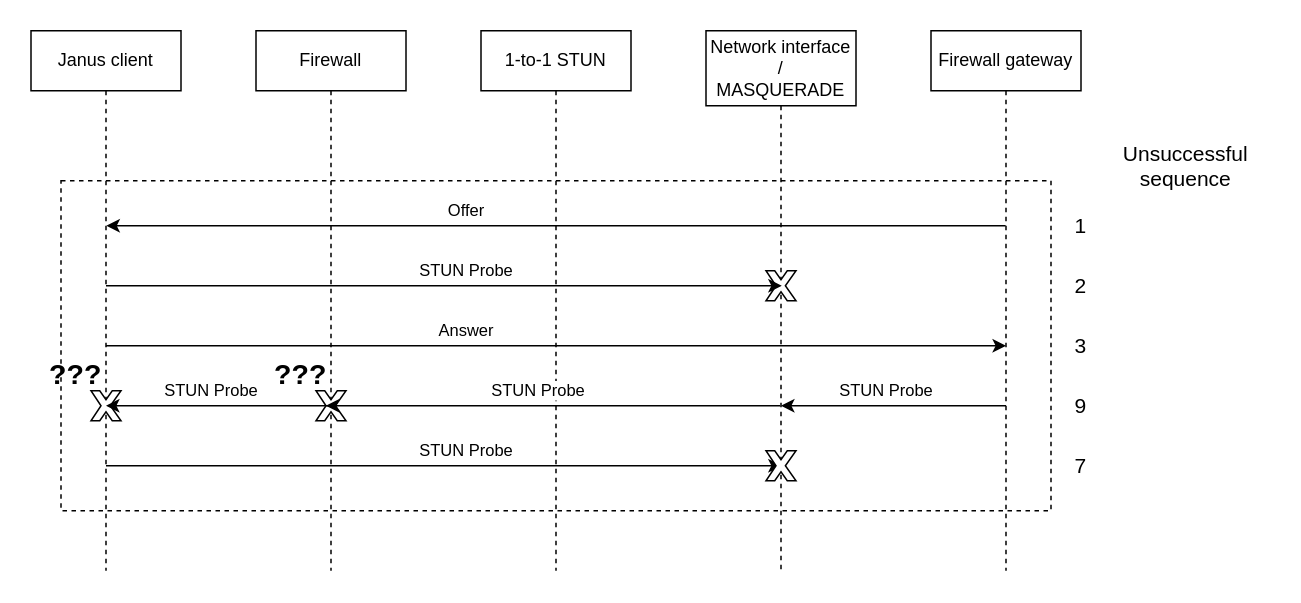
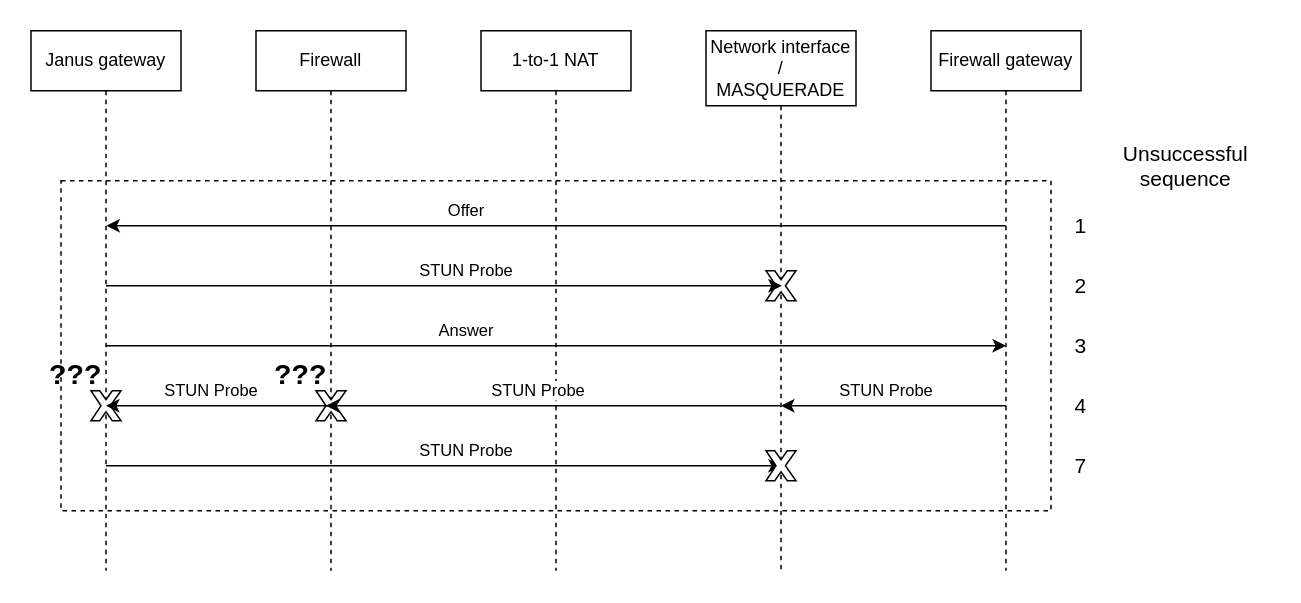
  <mxCell id="0" />
  <mxCell id="1" parent="0" />
  <mxCell id="2" value="" style="rounded=0;whiteSpace=wrap;html=1;fillColor=none;dashed=1;" vertex="1" parent="1"><mxGeometry x="40" y="120" width="660" height="220" as="geometry" /></mxCell>
- <mxCell id="3" value="Janus client" style="shape=umlLifeline;perimeter=lifelinePerimeter;whiteSpace=wrap;html=1;container=1;collapsible=0;recursiveResize=0;outlineConnect=0;" vertex="1" parent="1"><mxGeometry x="20" y="20" width="100" height="360" as="geometry" /></mxCell>
+ <mxCell id="3" value="Janus gateway" style="shape=umlLifeline;perimeter=lifelinePerimeter;whiteSpace=wrap;html=1;container=1;collapsible=0;recursiveResize=0;outlineConnect=0;" vertex="1" parent="1"><mxGeometry x="20" y="20" width="100" height="360" as="geometry" /></mxCell>
  <mxCell id="4" value="" style="verticalLabelPosition=bottom;verticalAlign=top;html=1;shape=mxgraph.basic.x" vertex="1" parent="3"><mxGeometry x="40" y="240" width="20" height="20" as="geometry" /></mxCell>
  <mxCell id="5" value="Firewall" style="shape=umlLifeline;perimeter=lifelinePerimeter;whiteSpace=wrap;html=1;container=1;collapsible=0;recursiveResize=0;outlineConnect=0;" vertex="1" parent="1"><mxGeometry x="170" y="20" width="100" height="360" as="geometry" /></mxCell>
- <mxCell id="6" value="1-to-1 STUN" style="shape=umlLifeline;perimeter=lifelinePerimeter;whiteSpace=wrap;html=1;container=1;collapsible=0;recursiveResize=0;outlineConnect=0;" vertex="1" parent="1"><mxGeometry x="320" y="20" width="100" height="360" as="geometry" /></mxCell>
+ <mxCell id="6" value="1-to-1 NAT" style="shape=umlLifeline;perimeter=lifelinePerimeter;whiteSpace=wrap;html=1;container=1;collapsible=0;recursiveResize=0;outlineConnect=0;" vertex="1" parent="1"><mxGeometry x="320" y="20" width="100" height="360" as="geometry" /></mxCell>
  <mxCell id="7" value="Network interface&lt;br&gt;/&lt;br&gt;MASQUERADE" style="shape=umlLifeline;perimeter=lifelinePerimeter;whiteSpace=wrap;html=1;container=1;collapsible=0;recursiveResize=0;outlineConnect=0;size=50;" vertex="1" parent="1"><mxGeometry x="470" y="20" width="100" height="360" as="geometry" /></mxCell>
  <mxCell id="8" value="" style="verticalLabelPosition=bottom;verticalAlign=top;html=1;shape=mxgraph.basic.x" vertex="1" parent="7"><mxGeometry x="40" y="160" width="20" height="20" as="geometry" /></mxCell>
  <mxCell id="9" value="Firewall gateway" style="shape=umlLifeline;perimeter=lifelinePerimeter;whiteSpace=wrap;html=1;container=1;collapsible=0;recursiveResize=0;outlineConnect=0;size=40;" vertex="1" parent="1"><mxGeometry x="620" y="20" width="100" height="360" as="geometry" /></mxCell>
  <mxCell id="10" value="STUN Probe" style="endArrow=classic;html=1;" edge="1" parent="1"><mxGeometry x="0.067" y="-10" width="50" height="50" relative="1" as="geometry"><mxPoint x="670" y="270" as="sourcePoint" /><mxPoint x="520" y="270" as="targetPoint" /><mxPoint as="offset" /></mxGeometry></mxCell>
  <mxCell id="11" value="Offer" style="endArrow=classic;html=1;" edge="1" parent="1"><mxGeometry x="0.2" y="-10" width="50" height="50" relative="1" as="geometry"><mxPoint x="669.75" y="150" as="sourcePoint" /><mxPoint x="70.25" y="150" as="targetPoint" /><mxPoint as="offset" /></mxGeometry></mxCell>
  <mxCell id="12" value="STUN Probe" style="endArrow=classic;html=1;" edge="1" parent="1"><mxGeometry x="0.066" y="10" width="50" height="50" relative="1" as="geometry"><mxPoint x="70" y="190" as="sourcePoint" /><mxPoint x="520.5" y="190" as="targetPoint" /><mxPoint as="offset" /></mxGeometry></mxCell>
  <mxCell id="13" value="Answer" style="endArrow=classic;html=1;" edge="1" parent="1"><mxGeometry x="-0.2" y="10" width="50" height="50" relative="1" as="geometry"><mxPoint x="70" y="230" as="sourcePoint" /><mxPoint x="670" y="230" as="targetPoint" /><mxPoint as="offset" /></mxGeometry></mxCell>
  <mxCell id="14" value="STUN Probe" style="endArrow=classic;html=1;" edge="1" parent="1"><mxGeometry x="0.066" y="10" width="50" height="50" relative="1" as="geometry"><mxPoint x="70" y="310" as="sourcePoint" /><mxPoint x="520.5" y="310" as="targetPoint" /><mxPoint as="offset" /></mxGeometry></mxCell>
  <mxCell id="15" value="" style="verticalLabelPosition=bottom;verticalAlign=top;html=1;shape=mxgraph.basic.x" vertex="1" parent="1"><mxGeometry x="510" y="300" width="20" height="20" as="geometry" /></mxCell>
  <mxCell id="16" value="1" style="text;html=1;strokeColor=none;fillColor=none;align=center;verticalAlign=middle;whiteSpace=wrap;rounded=0;fontSize=14;" vertex="1" parent="1"><mxGeometry x="700" y="140" width="40" height="20" as="geometry" /></mxCell>
  <mxCell id="17" value="2" style="text;html=1;strokeColor=none;fillColor=none;align=center;verticalAlign=middle;whiteSpace=wrap;rounded=0;fontSize=14;" vertex="1" parent="1"><mxGeometry x="700" y="180" width="40" height="20" as="geometry" /></mxCell>
  <mxCell id="18" value="3" style="text;html=1;strokeColor=none;fillColor=none;align=center;verticalAlign=middle;whiteSpace=wrap;rounded=0;fontSize=14;" vertex="1" parent="1"><mxGeometry x="700" y="220" width="40" height="20" as="geometry" /></mxCell>
- <mxCell id="19" value="9" style="text;html=1;strokeColor=none;fillColor=none;align=center;verticalAlign=middle;whiteSpace=wrap;rounded=0;fontSize=14;" vertex="1" parent="1"><mxGeometry x="700" y="260" width="40" height="20" as="geometry" /></mxCell>
+ <mxCell id="19" value="4" style="text;html=1;strokeColor=none;fillColor=none;align=center;verticalAlign=middle;whiteSpace=wrap;rounded=0;fontSize=14;" vertex="1" parent="1"><mxGeometry x="700" y="260" width="40" height="20" as="geometry" /></mxCell>
  <mxCell id="20" value="7" style="text;html=1;strokeColor=none;fillColor=none;align=center;verticalAlign=middle;whiteSpace=wrap;rounded=0;fontSize=14;" vertex="1" parent="1"><mxGeometry x="700" y="300" width="40" height="20" as="geometry" /></mxCell>
  <mxCell id="21" value="Unsuccessful sequence" style="text;html=1;strokeColor=none;fillColor=none;align=center;verticalAlign=middle;whiteSpace=wrap;rounded=0;fontSize=14;" vertex="1" parent="1"><mxGeometry x="735" y="100" width="110" height="20" as="geometry" /></mxCell>
  <mxCell id="22" value="" style="verticalLabelPosition=bottom;verticalAlign=top;html=1;shape=mxgraph.basic.x" vertex="1" parent="1"><mxGeometry x="210" y="260" width="20" height="20" as="geometry" /></mxCell>
  <mxCell id="23" value="STUN Probe" style="endArrow=classic;html=1;entryX=0.33;entryY=0.5;entryDx=0;entryDy=0;entryPerimeter=0;" edge="1" parent="1" target="22"><mxGeometry x="0.067" y="-10" width="50" height="50" relative="1" as="geometry"><mxPoint x="519.5" y="270" as="sourcePoint" /><mxPoint x="220" y="269" as="targetPoint" /><mxPoint as="offset" /></mxGeometry></mxCell>
  <mxCell id="24" value="???" style="text;html=1;strokeColor=none;fillColor=none;align=center;verticalAlign=middle;whiteSpace=wrap;rounded=0;fontSize=19;fontStyle=1" vertex="1" parent="1"><mxGeometry x="180" y="240" width="40" height="20" as="geometry" /></mxCell>
  <mxCell id="25" value="STUN Probe" style="endArrow=classic;html=1;" edge="1" parent="1"><mxGeometry x="0.067" y="-10" width="50" height="50" relative="1" as="geometry"><mxPoint x="220" y="270" as="sourcePoint" /><mxPoint x="70" y="270" as="targetPoint" /><mxPoint as="offset" /></mxGeometry></mxCell>
  <mxCell id="26" value="???" style="text;html=1;strokeColor=none;fillColor=none;align=center;verticalAlign=middle;whiteSpace=wrap;rounded=0;fontSize=19;fontStyle=1" vertex="1" parent="1"><mxGeometry x="30" y="240" width="40" height="20" as="geometry" /></mxCell>
